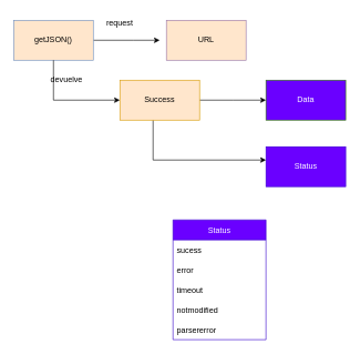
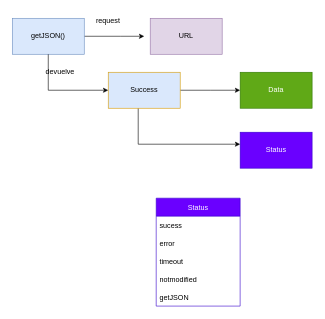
  <mxCell id="0" />
  <mxCell id="1" parent="0" />
  <mxCell id="2" value="" style="endArrow=classic;html=1;rounded=0;" edge="1" parent="1"><mxGeometry width="50" height="50" relative="1" as="geometry"><mxPoint x="140" y="60" as="sourcePoint" /><mxPoint x="240" y="60" as="targetPoint" /><Array as="points"><mxPoint x="200" y="60" /></Array></mxGeometry></mxCell>
- <mxCell id="3" value="URL" style="rounded=0;whiteSpace=wrap;html=1;fillColor=#ffe6cc;strokeColor=#9673a6;" vertex="1" parent="1"><mxGeometry x="250" y="30" width="120" height="60" as="geometry" /></mxCell>
- <mxCell id="4" value="getJSON()" style="rounded=0;whiteSpace=wrap;html=1;fillColor=#ffe6cc;strokeColor=#6c8ebf;" vertex="1" parent="1"><mxGeometry x="20" y="30" width="120" height="60" as="geometry" /></mxCell>
+ <mxCell id="3" value="URL" style="rounded=0;whiteSpace=wrap;html=1;fillColor=#e1d5e7;strokeColor=#9673a6;" vertex="1" parent="1"><mxGeometry x="250" y="30" width="120" height="60" as="geometry" /></mxCell>
+ <mxCell id="4" value="getJSON()" style="rounded=0;whiteSpace=wrap;html=1;fillColor=#dae8fc;strokeColor=#6c8ebf;" vertex="1" parent="1"><mxGeometry x="20" y="30" width="120" height="60" as="geometry" /></mxCell>
  <mxCell id="5" value="" style="endArrow=classic;html=1;rounded=0;exitX=0.5;exitY=1;exitDx=0;exitDy=0;" edge="1" parent="1" source="4"><mxGeometry width="50" height="50" relative="1" as="geometry"><mxPoint x="220" y="220" as="sourcePoint" /><mxPoint x="180" y="150" as="targetPoint" /><Array as="points"><mxPoint x="80" y="150" /></Array></mxGeometry></mxCell>
  <mxCell id="6" style="edgeStyle=orthogonalEdgeStyle;rounded=0;orthogonalLoop=1;jettySize=auto;html=1;" edge="1" parent="1" source="8"><mxGeometry relative="1" as="geometry"><mxPoint x="400" y="240" as="targetPoint" /><Array as="points"><mxPoint x="230" y="240" /></Array></mxGeometry></mxCell>
  <mxCell id="7" style="edgeStyle=orthogonalEdgeStyle;rounded=0;orthogonalLoop=1;jettySize=auto;html=1;exitX=1;exitY=0.5;exitDx=0;exitDy=0;" edge="1" parent="1" source="8"><mxGeometry relative="1" as="geometry"><mxPoint x="400" y="150" as="targetPoint" /></mxGeometry></mxCell>
- <mxCell id="8" value="Success" style="rounded=0;whiteSpace=wrap;html=1;fillColor=#ffe6cc;strokeColor=#d79b00;" vertex="1" parent="1"><mxGeometry x="180" y="120" width="120" height="60" as="geometry" /></mxCell>
+ <mxCell id="8" value="Success" style="rounded=0;whiteSpace=wrap;html=1;fillColor=#dae8fc;strokeColor=#d79b00;" vertex="1" parent="1"><mxGeometry x="180" y="120" width="120" height="60" as="geometry" /></mxCell>
  <mxCell id="9" value="Status" style="rounded=0;whiteSpace=wrap;html=1;fillColor=#6a00ff;fontColor=#ffffff;strokeColor=#3700CC;" vertex="1" parent="1"><mxGeometry x="400" y="220" width="120" height="60" as="geometry" /></mxCell>
- <mxCell id="10" value="Data" style="rounded=0;whiteSpace=wrap;html=1;fillColor=#6a00ff;strokeColor=#2D7600;fontColor=#ffffff;" vertex="1" parent="1"><mxGeometry x="400" y="120" width="120" height="60" as="geometry" /></mxCell>
+ <mxCell id="10" value="Data" style="rounded=0;whiteSpace=wrap;html=1;fillColor=#60a917;strokeColor=#2D7600;fontColor=#ffffff;" vertex="1" parent="1"><mxGeometry x="400" y="120" width="120" height="60" as="geometry" /></mxCell>
  <mxCell id="11" value="Status" style="swimlane;fontStyle=0;childLayout=stackLayout;horizontal=1;startSize=30;horizontalStack=0;resizeParent=1;resizeParentMax=0;resizeLast=0;collapsible=1;marginBottom=0;fillColor=#6a00ff;fontColor=#ffffff;strokeColor=#3700CC;" vertex="1" parent="1"><mxGeometry x="260" y="330" width="140" height="180" as="geometry" /></mxCell>
  <mxCell id="12" value="sucess" style="text;strokeColor=none;fillColor=none;align=left;verticalAlign=middle;spacingLeft=4;spacingRight=4;overflow=hidden;points=[[0,0.5],[1,0.5]];portConstraint=eastwest;rotatable=0;" vertex="1" parent="11"><mxGeometry y="30" width="140" height="30" as="geometry" /></mxCell>
  <mxCell id="13" value="error" style="text;align=left;verticalAlign=middle;spacingLeft=4;spacingRight=4;overflow=hidden;points=[[0,0.5],[1,0.5]];portConstraint=eastwest;rotatable=0;" vertex="1" parent="11"><mxGeometry y="60" width="140" height="30" as="geometry" /></mxCell>
  <mxCell id="14" value="timeout" style="text;strokeColor=none;fillColor=none;align=left;verticalAlign=middle;spacingLeft=4;spacingRight=4;overflow=hidden;points=[[0,0.5],[1,0.5]];portConstraint=eastwest;rotatable=0;" vertex="1" parent="11"><mxGeometry y="90" width="140" height="30" as="geometry" /></mxCell>
  <mxCell id="15" value="notmodified" style="text;strokeColor=none;fillColor=none;align=left;verticalAlign=middle;spacingLeft=4;spacingRight=4;overflow=hidden;points=[[0,0.5],[1,0.5]];portConstraint=eastwest;rotatable=0;" vertex="1" parent="11"><mxGeometry y="120" width="140" height="30" as="geometry" /></mxCell>
- <mxCell id="16" value="parsererror" style="text;strokeColor=none;fillColor=none;align=left;verticalAlign=middle;spacingLeft=4;spacingRight=4;overflow=hidden;points=[[0,0.5],[1,0.5]];portConstraint=eastwest;rotatable=0;" vertex="1" parent="11"><mxGeometry y="150" width="140" height="30" as="geometry" /></mxCell>
+ <mxCell id="16" value="getJSON" style="text;strokeColor=none;fillColor=none;align=left;verticalAlign=middle;spacingLeft=4;spacingRight=4;overflow=hidden;points=[[0,0.5],[1,0.5]];portConstraint=eastwest;rotatable=0;" vertex="1" parent="11"><mxGeometry y="150" width="140" height="30" as="geometry" /></mxCell>
  <mxCell id="17" value="request" style="text;html=1;strokeColor=none;fillColor=none;align=center;verticalAlign=middle;whiteSpace=wrap;rounded=0;" vertex="1" parent="1"><mxGeometry x="150" y="20" width="60" height="30" as="geometry" /></mxCell>
  <mxCell id="18" value="devuelve" style="text;html=1;strokeColor=none;fillColor=none;align=center;verticalAlign=middle;whiteSpace=wrap;rounded=0;" vertex="1" parent="1"><mxGeometry x="70" y="105" width="60" height="30" as="geometry" /></mxCell>
